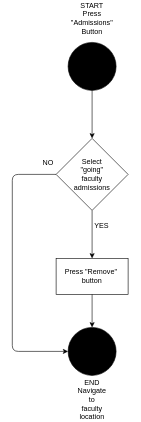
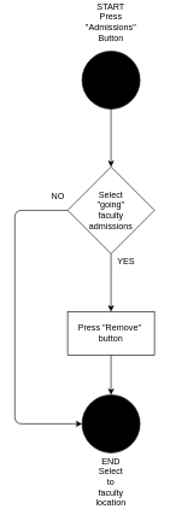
  <mxCell id="0" />
  <mxCell id="1" parent="0" />
  <mxCell id="2" value="" style="ellipse;whiteSpace=wrap;html=1;aspect=fixed;fillColor=#000000;" vertex="1" parent="1"><mxGeometry x="113" y="70" width="80" height="80" as="geometry" /></mxCell>
  <mxCell id="3" value="START&lt;br&gt;Press &quot;Admissions&quot;&lt;br&gt;Button" style="text;html=1;strokeColor=none;fillColor=none;align=center;verticalAlign=middle;whiteSpace=wrap;rounded=0;" vertex="1" parent="1"><mxGeometry x="133" y="20" width="40" height="20" as="geometry" /></mxCell>
  <mxCell id="4" value="" style="endArrow=classic;html=1;exitX=0.5;exitY=1;exitDx=0;exitDy=0;entryX=0.5;entryY=0;entryDx=0;entryDy=0;" edge="1" parent="1" source="2" target="10"><mxGeometry width="50" height="50" relative="1" as="geometry"><mxPoint x="129" y="330" as="sourcePoint" /><mxPoint x="153" y="210" as="targetPoint" /></mxGeometry></mxCell>
  <mxCell id="5" value="Press &quot;Remove&quot;&amp;nbsp;&lt;br&gt;button" style="rounded=0;whiteSpace=wrap;html=1;fillColor=#FFFFFF;" vertex="1" parent="1"><mxGeometry x="93" y="430" width="120" height="60" as="geometry" /></mxCell>
  <mxCell id="6" value="" style="endArrow=classic;html=1;exitX=0.5;exitY=1;exitDx=0;exitDy=0;entryX=0.5;entryY=0;entryDx=0;entryDy=0;" edge="1" parent="1" source="10" target="5"><mxGeometry width="50" height="50" relative="1" as="geometry"><mxPoint x="153" y="330" as="sourcePoint" /><mxPoint x="179" y="340" as="targetPoint" /></mxGeometry></mxCell>
  <mxCell id="7" value="" style="ellipse;whiteSpace=wrap;html=1;aspect=fixed;fillColor=#000000;" vertex="1" parent="1"><mxGeometry x="113" y="545" width="80" height="80" as="geometry" /></mxCell>
  <mxCell id="8" value="" style="endArrow=classic;html=1;exitX=0.5;exitY=1;exitDx=0;exitDy=0;entryX=0.5;entryY=0;entryDx=0;entryDy=0;" edge="1" parent="1" source="5" target="7"><mxGeometry width="50" height="50" relative="1" as="geometry"><mxPoint x="153" y="730" as="sourcePoint" /><mxPoint x="179" y="490" as="targetPoint" /></mxGeometry></mxCell>
- <mxCell id="9" value="END&lt;br&gt;Navigate to faculty location" style="text;html=1;strokeColor=none;fillColor=none;align=center;verticalAlign=middle;whiteSpace=wrap;rounded=0;" vertex="1" parent="1"><mxGeometry x="133" y="655" width="40" height="20" as="geometry" /></mxCell>
+ <mxCell id="9" value="END&lt;br&gt;Select to faculty location" style="text;html=1;strokeColor=none;fillColor=none;align=center;verticalAlign=middle;whiteSpace=wrap;rounded=0;" vertex="1" parent="1"><mxGeometry x="133" y="655" width="40" height="20" as="geometry" /></mxCell>
  <mxCell id="10" value="Select&lt;br&gt;&quot;going&quot;&lt;br&gt;faculty &lt;br&gt;admissions" style="rhombus;whiteSpace=wrap;html=1;" vertex="1" parent="1"><mxGeometry x="93" y="230" width="120" height="120" as="geometry" /></mxCell>
- <mxCell id="11" value="YES" style="text;html=1;strokeColor=none;fillColor=none;align=center;verticalAlign=middle;whiteSpace=wrap;rounded=0;" vertex="1" parent="1"><mxGeometry x="149" y="365" width="40" height="20" as="geometry" /></mxCell>
+ <mxCell id="11" value="YES" style="text;html=1;strokeColor=none;fillColor=none;align=center;verticalAlign=middle;whiteSpace=wrap;rounded=0;" vertex="1" parent="1"><mxGeometry x="154" y="350" width="40" height="20" as="geometry" /></mxCell>
  <mxCell id="12" value="NO" style="text;html=1;strokeColor=none;fillColor=none;align=center;verticalAlign=middle;whiteSpace=wrap;rounded=0;" vertex="1" parent="1"><mxGeometry x="60" y="260" width="40" height="20" as="geometry" /></mxCell>
  <mxCell id="13" value="" style="endArrow=classic;html=1;exitX=0;exitY=0.5;exitDx=0;exitDy=0;entryX=0;entryY=0.5;entryDx=0;entryDy=0;" edge="1" parent="1" source="10" target="7"><mxGeometry width="50" height="50" relative="1" as="geometry"><mxPoint x="130" y="410" as="sourcePoint" /><mxPoint x="30" y="610" as="targetPoint" /><Array as="points"><mxPoint x="20" y="290" /><mxPoint x="20" y="585" /></Array></mxGeometry></mxCell>
